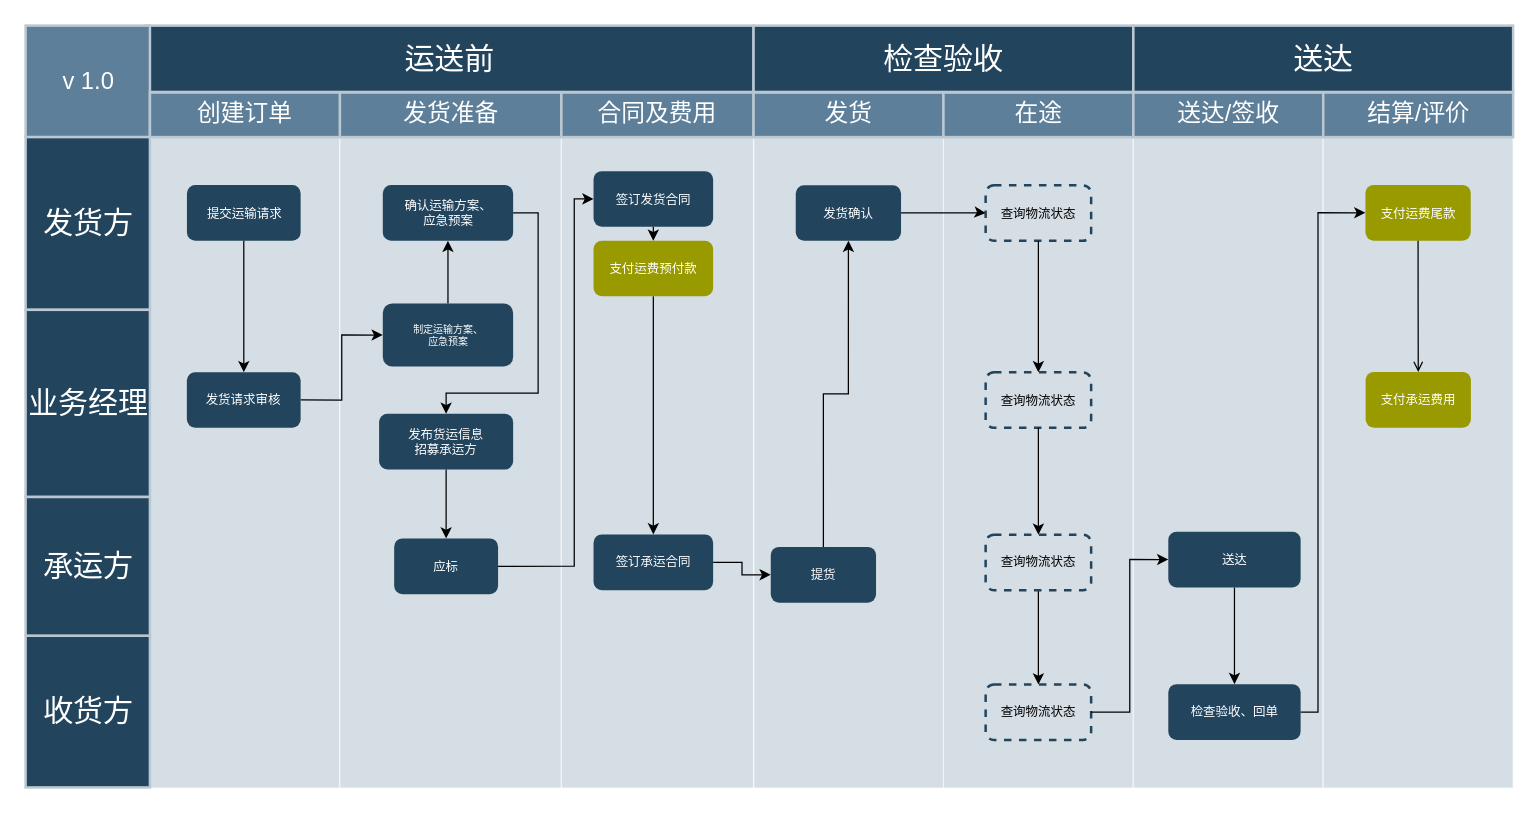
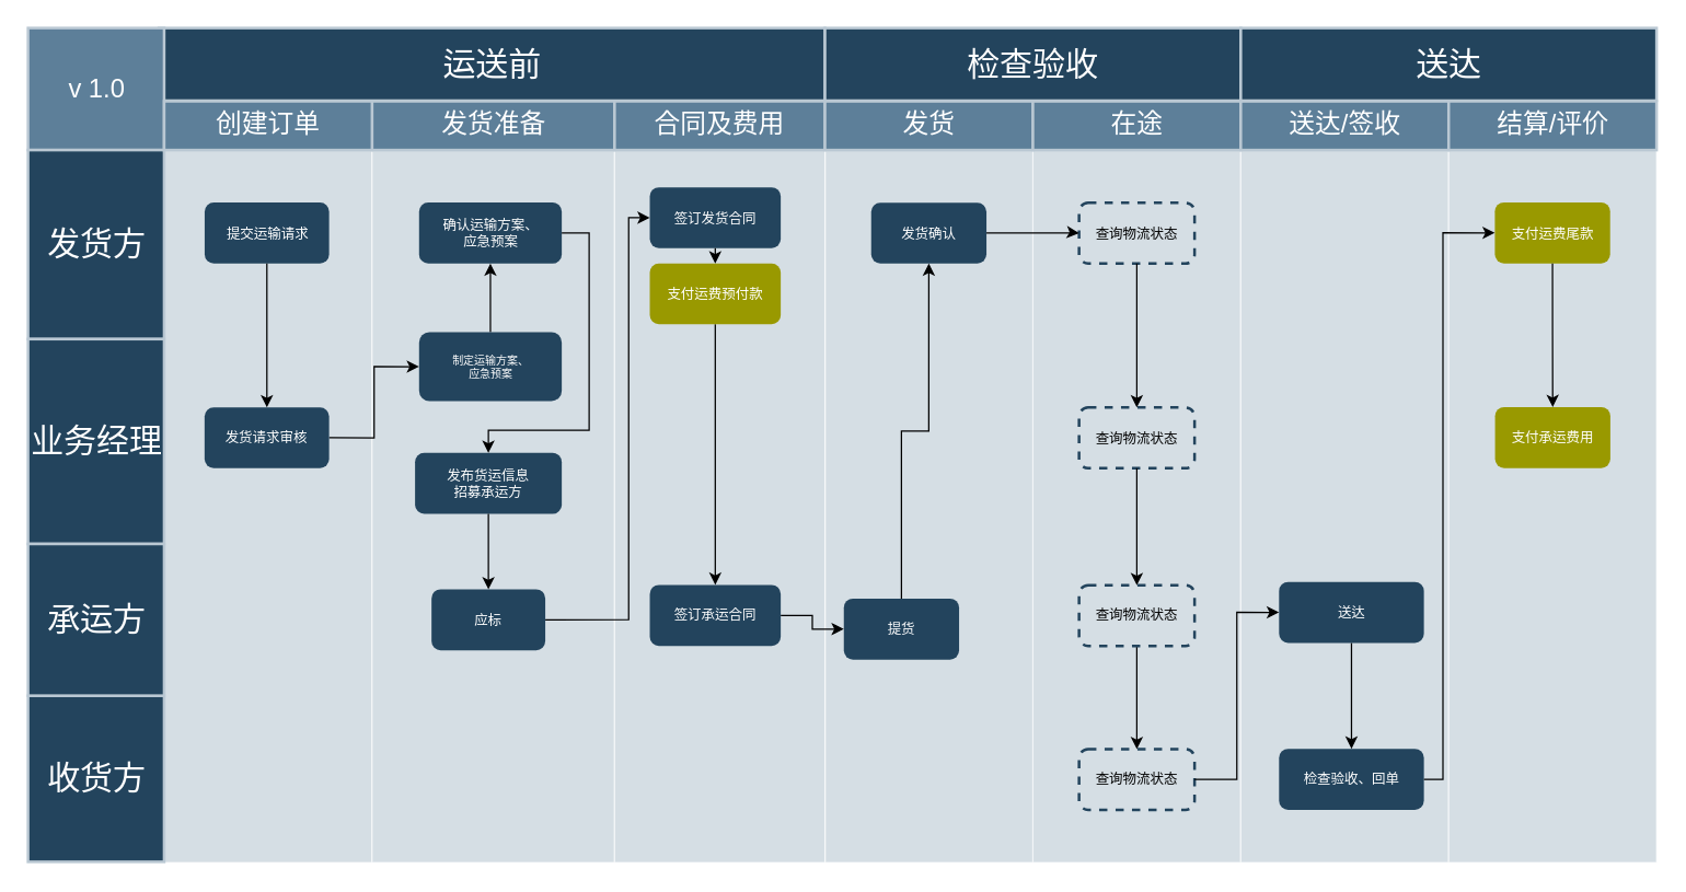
  <mxCell id="0" />
  <mxCell id="1" parent="0" />
  <mxCell id="2" value="" style="group;fontSize=11;" vertex="1" connectable="0" parent="1"><mxGeometry x="20" y="20" width="1190" height="610" as="geometry" /></mxCell>
  <mxCell id="3" value="" style="fontSize=18;strokeWidth=1;fontFamily=Helvetica;html=1;opacity=60;fillColor=#BAC8D3;strokeColor=#FFFFFF;" parent="2" vertex="1"><mxGeometry x="99.449" y="88.727" width="151.915" height="521.273" as="geometry" /></mxCell>
  <mxCell id="4" value="" style="fontSize=18;strokeWidth=1;fontFamily=Helvetica;html=1;opacity=60;fillColor=#BAC8D3;strokeColor=#FFFFFF;" parent="2" vertex="1"><mxGeometry x="251.364" y="88.722" width="177.234" height="521.273" as="geometry" /></mxCell>
  <mxCell id="5" value="" style="fontSize=18;strokeWidth=1;fontFamily=Helvetica;html=1;opacity=60;fillColor=#BAC8D3;strokeColor=#FFFFFF;" parent="2" vertex="1"><mxGeometry x="428.598" y="88.722" width="153.742" height="521.273" as="geometry" /></mxCell>
  <mxCell id="6" value="" style="fontSize=18;strokeWidth=1;fontFamily=Helvetica;html=1;opacity=60;fillColor=#BAC8D3;strokeColor=#FFFFFF;" parent="2" vertex="1"><mxGeometry x="582.518" y="88.722" width="151.915" height="521.273" as="geometry" /></mxCell>
  <mxCell id="7" value="" style="fontSize=18;strokeWidth=1;fontFamily=Helvetica;html=1;opacity=60;fillColor=#BAC8D3;strokeColor=#FFFFFF;" parent="2" vertex="1"><mxGeometry x="734.255" y="88.722" width="151.915" height="521.273" as="geometry" /></mxCell>
  <mxCell id="8" value="" style="fontSize=18;strokeWidth=1;fontFamily=Helvetica;html=1;opacity=60;fillColor=#BAC8D3;strokeColor=#FFFFFF;" parent="2" vertex="1"><mxGeometry x="886.17" y="88.722" width="151.915" height="521.273" as="geometry" /></mxCell>
  <mxCell id="9" value="" style="fontSize=18;strokeWidth=1;fontFamily=Helvetica;html=1;opacity=60;fillColor=#BAC8D3;strokeColor=#FFFFFF;" parent="2" vertex="1"><mxGeometry x="1038.085" y="88.722" width="151.915" height="521.273" as="geometry" /></mxCell>
  <mxCell id="10" value="运送前" style="strokeColor=#BAC8D3;fillColor=#23445D;fontSize=24;strokeWidth=2;fontFamily=Helvetica;html=1;fontColor=#FFFFFF;fontStyle=0;spacingBottom=0;spacingRight=0;spacingLeft=0;align=center;" parent="2" vertex="1"><mxGeometry x="95.622" width="486.718" height="53.07" as="geometry" /></mxCell>
  <mxCell id="11" value="v 1.0" style="strokeColor=#BAC8D3;fillColor=#5d7f99;fontSize=19;strokeWidth=2;fontFamily=Helvetica;html=1;labelBackgroundColor=none;fontColor=#FFFFFF;" parent="2" vertex="1"><mxGeometry width="99.449" height="89.195" as="geometry" /></mxCell>
  <mxCell id="12" value="发货准备" style="strokeColor=#BAC8D3;fillColor=#5d7f99;fontSize=19;strokeWidth=2;fontFamily=Helvetica;html=1;labelBackgroundColor=none;fontColor=#FFFFFF;" parent="2" vertex="1"><mxGeometry x="251.364" y="53.514" width="177.234" height="35.679" as="geometry" /></mxCell>
  <mxCell id="13" value="&lt;font color=&quot;#ffffff&quot; style=&quot;font-size: 10px;&quot;&gt;&lt;span style=&quot;font-size: 10px;&quot;&gt;发布货运信息&lt;br style=&quot;font-size: 10px;&quot;&gt;招募承运方&lt;br style=&quot;font-size: 10px;&quot;&gt;&lt;/span&gt;&lt;/font&gt;" style="rounded=1;fillColor=#23445D;strokeColor=none;strokeWidth=2;fontFamily=Helvetica;html=1;gradientColor=none;fontSize=10;" parent="2" vertex="1"><mxGeometry x="282.79" y="310.54" width="107.21" height="44.6" as="geometry" /></mxCell>
  <mxCell id="14" value="发货方" style="strokeColor=#BAC8D3;fillColor=#23445D;fontSize=24;strokeWidth=2;horizontal=1;fontFamily=Helvetica;html=1;fontColor=#FFFFFF;fontStyle=0" parent="2" vertex="1"><mxGeometry y="89.193" width="99.449" height="138.171" as="geometry" /></mxCell>
  <mxCell id="15" value="业务经理" style="strokeColor=#BAC8D3;fillColor=#23445D;fontSize=24;strokeWidth=2;horizontal=1;fontFamily=Helvetica;html=1;fontColor=#FFFFFF;fontStyle=0" parent="2" vertex="1"><mxGeometry y="227.364" width="99.449" height="149.727" as="geometry" /></mxCell>
  <mxCell id="16" value="收货方" style="strokeColor=#BAC8D3;fillColor=#23445D;fontSize=24;strokeWidth=2;horizontal=1;fontFamily=Helvetica;html=1;fontColor=#FFFFFF;fontStyle=0" parent="2" vertex="1"><mxGeometry y="488.0" width="99.449" height="121.445" as="geometry" /></mxCell>
  <mxCell id="17" value="合同及费用" style="strokeColor=#BAC8D3;fillColor=#5d7f99;fontSize=19;strokeWidth=2;fontFamily=Helvetica;html=1;labelBackgroundColor=none;fontColor=#FFFFFF;" parent="2" vertex="1"><mxGeometry x="428.598" y="53.514" width="153.742" height="35.679" as="geometry" /></mxCell>
  <mxCell id="18" value="&lt;font color=&quot;#ffffff&quot; style=&quot;font-size: 10px&quot;&gt;&lt;span style=&quot;font-size: 10px&quot;&gt;确认运输方案、&lt;br&gt;应急预案&lt;br style=&quot;font-size: 10px&quot;&gt;&lt;/span&gt;&lt;/font&gt;" style="rounded=1;fillColor=#23445D;strokeColor=none;strokeWidth=2;fontFamily=Helvetica;html=1;gradientColor=none;fontSize=10;" parent="2" vertex="1"><mxGeometry x="285.74" y="127.54" width="104.26" height="44.6" as="geometry" /></mxCell>
  <mxCell id="19" style="edgeStyle=orthogonalEdgeStyle;rounded=0;orthogonalLoop=1;jettySize=auto;html=1;entryX=0.5;entryY=0;entryDx=0;entryDy=0;exitX=1;exitY=0.5;exitDx=0;exitDy=0;" parent="2" source="18" target="13" edge="1"><mxGeometry relative="1" as="geometry"><Array as="points"><mxPoint x="410" y="150" /><mxPoint x="410" y="294" /><mxPoint x="336" y="294" /></Array><mxPoint x="377.96" y="149.722" as="sourcePoint" /></mxGeometry></mxCell>
  <mxCell id="20" style="edgeStyle=orthogonalEdgeStyle;rounded=0;orthogonalLoop=1;jettySize=auto;html=1;exitX=0.5;exitY=0;exitDx=0;exitDy=0;entryX=0.5;entryY=1;entryDx=0;entryDy=0;" parent="2" source="21" target="18" edge="1"><mxGeometry relative="1" as="geometry" /></mxCell>
  <mxCell id="21" value="&lt;font style=&quot;font-size: 8px&quot;&gt;&lt;font color=&quot;#ffffff&quot; style=&quot;font-size: 8px&quot;&gt;制定运输方案、&lt;br&gt;&lt;/font&gt;&lt;span style=&quot;color: rgb(255 , 255 , 255) ; font-size: 8px&quot;&gt;应急预案&lt;/span&gt;&lt;/font&gt;&lt;font color=&quot;#ffffff&quot; style=&quot;font-size: 8px&quot;&gt;&lt;span style=&quot;font-size: 8px&quot;&gt;&lt;br style=&quot;font-size: 8px&quot;&gt;&lt;/span&gt;&lt;/font&gt;" style="rounded=1;fillColor=#23445D;strokeColor=none;strokeWidth=2;fontFamily=Helvetica;html=1;gradientColor=none;fontSize=8;" parent="2" vertex="1"><mxGeometry x="285.74" y="222.37" width="104.26" height="50.29" as="geometry" /></mxCell>
  <mxCell id="22" value="发货" style="strokeColor=#BAC8D3;fillColor=#5d7f99;fontSize=19;strokeWidth=2;fontFamily=Helvetica;html=1;labelBackgroundColor=none;fontColor=#FFFFFF;" parent="2" vertex="1"><mxGeometry x="582.34" y="53.514" width="152.092" height="35.679" as="geometry" /></mxCell>
  <mxCell id="23" value="&lt;font color=&quot;#ffffff&quot; style=&quot;font-size: 10px;&quot;&gt;&lt;span style=&quot;font-size: 10px;&quot;&gt;提货&lt;br style=&quot;font-size: 10px;&quot;&gt;&lt;/span&gt;&lt;/font&gt;" style="rounded=1;fillColor=#23445D;strokeColor=none;strokeWidth=2;fontFamily=Helvetica;html=1;gradientColor=none;fontSize=10;" parent="2" vertex="1"><mxGeometry x="596.108" y="417.031" width="84.233" height="44.597" as="geometry" /></mxCell>
  <mxCell id="24" value="&lt;span style=&quot;color: rgb(255, 255, 255); font-size: 10px;&quot;&gt;发货确认&lt;/span&gt;&lt;font color=&quot;#ffffff&quot; style=&quot;font-size: 10px;&quot;&gt;&lt;span style=&quot;font-size: 10px;&quot;&gt;&lt;br style=&quot;font-size: 10px;&quot;&gt;&lt;/span&gt;&lt;/font&gt;" style="rounded=1;fillColor=#23445D;strokeColor=none;strokeWidth=2;fontFamily=Helvetica;html=1;gradientColor=none;fontSize=10;" parent="2" vertex="1"><mxGeometry x="616.097" y="127.658" width="84.242" height="44.364" as="geometry" /></mxCell>
  <mxCell id="25" style="edgeStyle=orthogonalEdgeStyle;rounded=0;orthogonalLoop=1;jettySize=auto;html=1;exitX=0.5;exitY=0;exitDx=0;exitDy=0;entryX=0.5;entryY=1;entryDx=0;entryDy=0;" parent="2" source="23" target="24" edge="1"><mxGeometry relative="1" as="geometry" /></mxCell>
  <mxCell id="26" value="在途" style="strokeColor=#BAC8D3;fillColor=#5d7f99;fontSize=19;strokeWidth=2;fontFamily=Helvetica;html=1;labelBackgroundColor=none;fontColor=#FFFFFF;" parent="2" vertex="1"><mxGeometry x="734.255" y="53.514" width="151.915" height="35.679" as="geometry" /></mxCell>
  <mxCell id="27" value="送达/签收" style="strokeColor=#BAC8D3;fillColor=#5d7f99;fontSize=19;strokeWidth=2;fontFamily=Helvetica;html=1;labelBackgroundColor=none;fontColor=#FFFFFF;" parent="2" vertex="1"><mxGeometry x="886.17" y="53.514" width="151.915" height="35.679" as="geometry" /></mxCell>
  <mxCell id="28" value="&lt;font color=&quot;#ffffff&quot; style=&quot;font-size: 10px;&quot;&gt;&lt;span style=&quot;font-size: 10px;&quot;&gt;检查验收、回单&lt;br style=&quot;font-size: 10px;&quot;&gt;&lt;/span&gt;&lt;/font&gt;" style="rounded=1;fillColor=#23445D;strokeColor=none;strokeWidth=2;fontFamily=Helvetica;html=1;gradientColor=none;fontSize=10;" parent="2" vertex="1"><mxGeometry x="914.14" y="526.81" width="105.86" height="44.6" as="geometry" /></mxCell>
  <mxCell id="29" value="检查验收" style="strokeColor=#BAC8D3;fillColor=#23445D;fontSize=24;strokeWidth=2;fontFamily=Helvetica;html=1;fontColor=#FFFFFF;fontStyle=0;spacingBottom=0;spacingRight=0;spacingLeft=0;align=center;" parent="2" vertex="1"><mxGeometry x="582.34" width="303.83" height="53.07" as="geometry" /></mxCell>
  <mxCell id="30" value="送达" style="strokeColor=#BAC8D3;fillColor=#23445D;fontSize=24;strokeWidth=2;fontFamily=Helvetica;html=1;fontColor=#FFFFFF;fontStyle=0;spacingBottom=0;spacingRight=0;spacingLeft=0;align=center;" parent="2" vertex="1"><mxGeometry x="886.17" width="303.83" height="53.07" as="geometry" /></mxCell>
  <mxCell id="31" value="结算/评价" style="strokeColor=#BAC8D3;fillColor=#5d7f99;fontSize=19;strokeWidth=2;fontFamily=Helvetica;html=1;labelBackgroundColor=none;fontColor=#FFFFFF;" parent="2" vertex="1"><mxGeometry x="1038.085" y="53.514" width="151.915" height="35.679" as="geometry" /></mxCell>
  <mxCell id="32" style="edgeStyle=orthogonalEdgeStyle;rounded=0;orthogonalLoop=1;jettySize=auto;html=1;entryX=0;entryY=0.5;entryDx=0;entryDy=0;" parent="2" source="28" target="33" edge="1"><mxGeometry x="36.152" y="62.608" as="geometry"><Array as="points"><mxPoint x="1033.865" y="549" /><mxPoint x="1033.865" y="149.727" /></Array></mxGeometry></mxCell>
  <mxCell id="33" value="&lt;font color=&quot;#ffffff&quot; style=&quot;font-size: 10px;&quot;&gt;&lt;span style=&quot;font-size: 10px;&quot;&gt;支付运费尾款&lt;br style=&quot;font-size: 10px;&quot;&gt;&lt;/span&gt;&lt;/font&gt;" style="rounded=1;strokeColor=none;strokeWidth=2;fontFamily=Helvetica;html=1;gradientColor=none;fillColor=#999900;fontSize=10;" parent="2" vertex="1"><mxGeometry x="1071.842" y="127.425" width="84.242" height="44.597" as="geometry" /></mxCell>
  <mxCell id="34" value="&lt;font color=&quot;#ffffff&quot; style=&quot;font-size: 10px;&quot;&gt;&lt;span style=&quot;font-size: 10px;&quot;&gt;支付承运费用&lt;br style=&quot;font-size: 10px;&quot;&gt;&lt;/span&gt;&lt;/font&gt;" style="rounded=1;strokeColor=none;strokeWidth=2;fontFamily=Helvetica;html=1;gradientColor=none;fillColor=#999900;fontSize=10;" parent="2" vertex="1"><mxGeometry x="1071.982" y="277.033" width="84.242" height="44.597" as="geometry" /></mxCell>
- <mxCell id="35" style="edgeStyle=orthogonalEdgeStyle;rounded=0;orthogonalLoop=1;jettySize=auto;html=1;exitX=0.5;exitY=1;exitDx=0;exitDy=0;endArrow=open;" parent="2" source="33" target="34" edge="1"><mxGeometry relative="1" as="geometry" /></mxCell>
+ <mxCell id="35" style="edgeStyle=orthogonalEdgeStyle;rounded=0;orthogonalLoop=1;jettySize=auto;html=1;exitX=0.5;exitY=1;exitDx=0;exitDy=0;" parent="2" source="33" target="34" edge="1"><mxGeometry relative="1" as="geometry" /></mxCell>
  <mxCell id="36" style="edgeStyle=orthogonalEdgeStyle;rounded=0;orthogonalLoop=1;jettySize=auto;html=1;exitX=0.5;exitY=1;exitDx=0;exitDy=0;entryX=0.5;entryY=0;entryDx=0;entryDy=0;" parent="2" source="37" target="28" edge="1"><mxGeometry x="36.152" y="62.608" as="geometry" /></mxCell>
  <mxCell id="37" value="&lt;font color=&quot;#ffffff&quot; style=&quot;font-size: 10px;&quot;&gt;&lt;span style=&quot;font-size: 10px;&quot;&gt;送达&lt;/span&gt;&lt;/font&gt;&lt;font color=&quot;#ffffff&quot; style=&quot;font-size: 10px;&quot;&gt;&lt;span style=&quot;font-size: 10px;&quot;&gt;&lt;br style=&quot;font-size: 10px;&quot;&gt;&lt;/span&gt;&lt;/font&gt;" style="rounded=1;fillColor=#23445D;strokeColor=none;strokeWidth=2;fontFamily=Helvetica;html=1;gradientColor=none;fontSize=10;" parent="2" vertex="1"><mxGeometry x="914.14" y="404.82" width="105.86" height="44.6" as="geometry" /></mxCell>
  <mxCell id="38" value="承运方" style="strokeColor=#BAC8D3;fillColor=#23445D;fontSize=24;strokeWidth=2;horizontal=1;fontFamily=Helvetica;html=1;fontColor=#FFFFFF;fontStyle=0" parent="2" vertex="1"><mxGeometry y="377.091" width="99.449" height="110.909" as="geometry" /></mxCell>
  <mxCell id="39" value="创建订单" style="strokeColor=#BAC8D3;fillColor=#5d7f99;fontSize=19;strokeWidth=2;fontFamily=Helvetica;html=1;labelBackgroundColor=none;fontColor=#FFFFFF;" parent="2" vertex="1"><mxGeometry x="99.449" y="53.514" width="151.915" height="35.679" as="geometry" /></mxCell>
  <mxCell id="40" value="&lt;font color=&quot;#ffffff&quot; style=&quot;font-size: 10px;&quot;&gt;&lt;span style=&quot;font-size: 10px;&quot;&gt;提交运输请求&lt;/span&gt;&lt;/font&gt;" style="rounded=1;fillColor=#23445D;strokeColor=none;strokeWidth=2;fontFamily=Helvetica;html=1;gradientColor=none;fontSize=10;" parent="2" vertex="1"><mxGeometry x="129.05" y="127.55" width="90.95" height="44.6" as="geometry" /></mxCell>
  <mxCell id="41" style="edgeStyle=orthogonalEdgeStyle;rounded=0;orthogonalLoop=1;jettySize=auto;html=1;" parent="2" source="43" target="23" edge="1"><mxGeometry x="36.152" y="62.608" as="geometry" /></mxCell>
  <mxCell id="42" value="&lt;span style=&quot;font-size: 10px;&quot;&gt;&lt;font color=&quot;#ffffff&quot; style=&quot;font-size: 10px;&quot;&gt;签订发货合同&lt;/font&gt;&lt;br style=&quot;font-size: 10px;&quot;&gt;&lt;/span&gt;" style="rounded=1;fillColor=#23445D;strokeColor=none;strokeWidth=2;fontFamily=Helvetica;html=1;gradientColor=none;fontSize=10;" parent="2" vertex="1"><mxGeometry x="454.33" y="116.45" width="95.67" height="44.36" as="geometry" /></mxCell>
  <mxCell id="43" value="&lt;span style=&quot;color: rgb(255, 255, 255); font-size: 10px;&quot;&gt;签订承运合同&lt;/span&gt;&lt;span style=&quot;font-size: 10px;&quot;&gt;&lt;br style=&quot;font-size: 10px;&quot;&gt;&lt;/span&gt;" style="rounded=1;fillColor=#23445D;strokeColor=none;strokeWidth=2;fontFamily=Helvetica;html=1;gradientColor=none;fontSize=10;" parent="2" vertex="1"><mxGeometry x="454.33" y="407.03" width="95.67" height="44.6" as="geometry" /></mxCell>
  <mxCell id="44" style="edgeStyle=orthogonalEdgeStyle;rounded=0;orthogonalLoop=1;jettySize=auto;html=1;exitX=1;exitY=0.5;exitDx=0;exitDy=0;entryX=0;entryY=0.5;entryDx=0;entryDy=0;" parent="2" source="45" target="21" edge="1"><mxGeometry relative="1" as="geometry" /></mxCell>
  <mxCell id="45" value="&lt;font color=&quot;#ffffff&quot; style=&quot;font-size: 10px;&quot;&gt;&lt;span style=&quot;font-size: 10px;&quot;&gt;发货请求审核&lt;br style=&quot;font-size: 10px;&quot;&gt;&lt;/span&gt;&lt;/font&gt;" style="rounded=1;fillColor=#23445D;strokeColor=none;strokeWidth=2;fontFamily=Helvetica;html=1;gradientColor=none;fontSize=10;" parent="2" vertex="1"><mxGeometry x="128.98" y="277.27" width="91.02" height="44.36" as="geometry" /></mxCell>
  <mxCell id="46" style="edgeStyle=orthogonalEdgeStyle;rounded=0;orthogonalLoop=1;jettySize=auto;html=1;exitX=0.5;exitY=1;exitDx=0;exitDy=0;" parent="2" source="40" target="45" edge="1"><mxGeometry y="49.909" as="geometry"><mxPoint x="248.972" y="307.773" as="targetPoint" /><Array as="points" /></mxGeometry></mxCell>
  <mxCell id="47" style="edgeStyle=orthogonalEdgeStyle;rounded=0;orthogonalLoop=1;jettySize=auto;html=1;entryX=0;entryY=0.5;entryDx=0;entryDy=0;exitX=1;exitY=0.5;exitDx=0;exitDy=0;" parent="2" source="48" target="42" edge="1"><mxGeometry relative="1" as="geometry"><Array as="points"><mxPoint x="438.865" y="432.545" /><mxPoint x="438.865" y="138.636" /></Array></mxGeometry></mxCell>
  <mxCell id="48" value="&lt;font color=&quot;#ffffff&quot; style=&quot;font-size: 10px;&quot;&gt;&lt;span style=&quot;font-size: 10px;&quot;&gt;应标&lt;br style=&quot;font-size: 10px;&quot;&gt;&lt;/span&gt;&lt;/font&gt;" style="rounded=1;fillColor=#23445D;strokeColor=none;strokeWidth=2;fontFamily=Helvetica;html=1;gradientColor=none;fontSize=10;" parent="2" vertex="1"><mxGeometry x="294.829" y="410.242" width="83.131" height="44.597" as="geometry" /></mxCell>
  <mxCell id="49" style="edgeStyle=orthogonalEdgeStyle;rounded=0;orthogonalLoop=1;jettySize=auto;html=1;exitX=0.5;exitY=1;exitDx=0;exitDy=0;entryX=0.5;entryY=0;entryDx=0;entryDy=0;" parent="2" source="13" target="48" edge="1"><mxGeometry relative="1" as="geometry"><Array as="points"><mxPoint x="336.605" y="407.031" /></Array></mxGeometry></mxCell>
  <mxCell id="50" style="edgeStyle=orthogonalEdgeStyle;rounded=0;orthogonalLoop=1;jettySize=auto;html=1;exitX=0.5;exitY=1;exitDx=0;exitDy=0;entryX=0.5;entryY=0;entryDx=0;entryDy=0;" parent="2" source="51" target="43" edge="1"><mxGeometry relative="1" as="geometry" /></mxCell>
  <mxCell id="51" value="&lt;span style=&quot;font-size: 10px;&quot;&gt;&lt;font color=&quot;#ffffff&quot; style=&quot;font-size: 10px;&quot;&gt;支付运费预付款&lt;/font&gt;&lt;br style=&quot;font-size: 10px;&quot;&gt;&lt;/span&gt;" style="rounded=1;fillColor=#999900;strokeColor=none;strokeWidth=2;fontFamily=Helvetica;html=1;gradientColor=none;fontSize=10;" parent="2" vertex="1"><mxGeometry x="454.33" y="172.14" width="95.67" height="44.36" as="geometry" /></mxCell>
  <mxCell id="52" style="edgeStyle=orthogonalEdgeStyle;rounded=0;orthogonalLoop=1;jettySize=auto;html=1;exitX=0.5;exitY=1;exitDx=0;exitDy=0;entryX=0.5;entryY=0;entryDx=0;entryDy=0;" parent="2" source="42" target="51" edge="1"><mxGeometry relative="1" as="geometry" /></mxCell>
  <mxCell id="53" value="&lt;span style=&quot;font-size: 10px&quot;&gt;查询物流状态&lt;br style=&quot;font-size: 10px&quot;&gt;&lt;/span&gt;" style="rounded=1;fillColor=none;strokeWidth=2;fontFamily=Helvetica;html=1;gradientColor=none;shadow=0;dashed=1;strokeColor=#23445D;fontSize=10;" parent="2" vertex="1"><mxGeometry x="768.014" y="127.773" width="84.397" height="44.364" as="geometry" /></mxCell>
  <mxCell id="54" style="edgeStyle=orthogonalEdgeStyle;rounded=0;orthogonalLoop=1;jettySize=auto;html=1;entryX=0;entryY=0.5;entryDx=0;entryDy=0;exitX=1;exitY=0.5;exitDx=0;exitDy=0;" parent="2" source="24" target="53" edge="1"><mxGeometry relative="1" as="geometry"><Array as="points"><mxPoint x="766.187" y="149.722" /><mxPoint x="766.187" y="149.722" /></Array><mxPoint x="740.446" y="413.131" as="sourcePoint" /></mxGeometry></mxCell>
  <mxCell id="55" value="&lt;span style=&quot;font-size: 10px&quot;&gt;查询物流状态&lt;br style=&quot;font-size: 10px&quot;&gt;&lt;/span&gt;" style="rounded=1;fillColor=none;strokeWidth=2;fontFamily=Helvetica;html=1;gradientColor=none;shadow=0;dashed=1;strokeColor=#23445D;fontSize=10;" parent="2" vertex="1"><mxGeometry x="768.014" y="527.046" width="84.397" height="44.364" as="geometry" /></mxCell>
  <mxCell id="56" value="&lt;span style=&quot;font-size: 10px&quot;&gt;查询物流状态&lt;br style=&quot;font-size: 10px&quot;&gt;&lt;/span&gt;" style="rounded=1;fillColor=none;strokeWidth=2;fontFamily=Helvetica;html=1;gradientColor=none;shadow=0;dashed=1;strokeColor=#23445D;fontSize=10;" parent="2" vertex="1"><mxGeometry x="768.014" y="277.384" width="84.397" height="44.364" as="geometry" /></mxCell>
  <mxCell id="57" style="edgeStyle=orthogonalEdgeStyle;rounded=0;orthogonalLoop=1;jettySize=auto;html=1;exitX=0.5;exitY=1;exitDx=0;exitDy=0;entryX=0.5;entryY=0;entryDx=0;entryDy=0;" parent="2" source="53" target="56" edge="1"><mxGeometry relative="1" as="geometry" /></mxCell>
  <mxCell id="58" style="edgeStyle=orthogonalEdgeStyle;rounded=0;orthogonalLoop=1;jettySize=auto;html=1;exitX=0.5;exitY=1;exitDx=0;exitDy=0;" parent="2" source="60" target="55" edge="1"><mxGeometry relative="1" as="geometry" /></mxCell>
  <mxCell id="59" style="edgeStyle=orthogonalEdgeStyle;rounded=0;orthogonalLoop=1;jettySize=auto;html=1;entryX=0;entryY=0.5;entryDx=0;entryDy=0;" parent="2" source="55" target="37" edge="1"><mxGeometry relative="1" as="geometry" /></mxCell>
  <mxCell id="60" value="&lt;span style=&quot;font-size: 10px&quot;&gt;查询物流状态&lt;br style=&quot;font-size: 10px&quot;&gt;&lt;/span&gt;" style="rounded=1;fillColor=none;strokeWidth=2;fontFamily=Helvetica;html=1;gradientColor=none;shadow=0;dashed=1;strokeColor=#23445D;fontSize=10;" parent="2" vertex="1"><mxGeometry x="768.014" y="407.264" width="84.397" height="44.364" as="geometry" /></mxCell>
  <mxCell id="61" style="edgeStyle=orthogonalEdgeStyle;rounded=0;orthogonalLoop=1;jettySize=auto;html=1;exitX=0.5;exitY=1;exitDx=0;exitDy=0;entryX=0.5;entryY=0;entryDx=0;entryDy=0;" parent="2" source="56" target="60" edge="1"><mxGeometry relative="1" as="geometry" /></mxCell>
